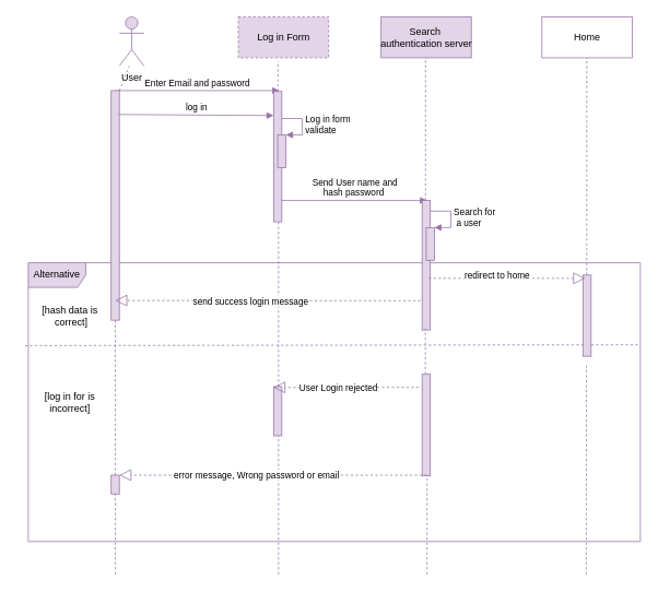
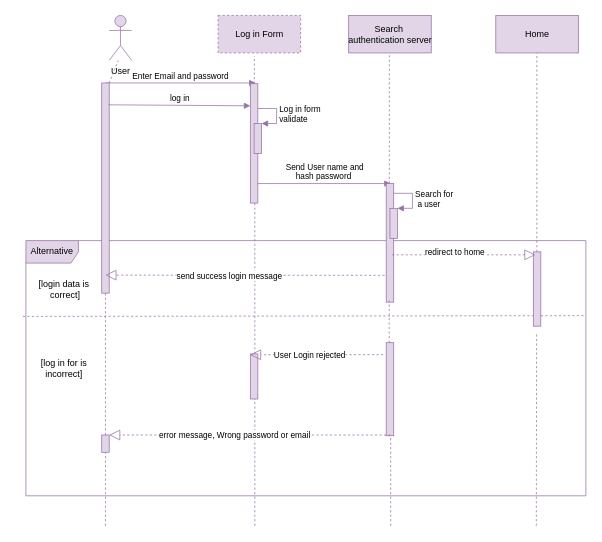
  <mxCell id="0" />
  <mxCell id="1" parent="0" />
  <mxCell id="2" value="Alternative" style="shape=umlFrame;whiteSpace=wrap;html=1;fillColor=#e1d5e7;strokeColor=#9673a6;width=70;height=30;" parent="1" vertex="1"><mxGeometry x="34" y="320" width="746" height="340" as="geometry" /></mxCell>
  <mxCell id="3" value="User" style="shape=umlActor;verticalLabelPosition=bottom;verticalAlign=top;html=1;fillColor=#e1d5e7;strokeColor=#9673a6;" parent="1" vertex="1"><mxGeometry x="145" y="20" width="30" height="60" as="geometry" /></mxCell>
  <mxCell id="4" value="Log in Form" style="html=1;fillColor=#e1d5e7;strokeColor=#9673a6;dashed=1;" parent="1" vertex="1"><mxGeometry x="290" y="20" width="110" height="50" as="geometry" /></mxCell>
  <mxCell id="5" value="Search&amp;nbsp;&lt;br&gt;authentication server" style="html=1;fillColor=#e1d5e7;strokeColor=#9673a6;" parent="1" vertex="1"><mxGeometry x="464" y="20" width="110" height="50" as="geometry" /></mxCell>
- <mxCell id="6" value="Home" style="html=1;fillColor=#ffffff;strokeColor=#9673a6;" parent="1" vertex="1"><mxGeometry x="660" y="20" width="110" height="50" as="geometry" /></mxCell>
+ <mxCell id="6" value="Home" style="html=1;fillColor=#e1d5e7;strokeColor=#9673a6;" parent="1" vertex="1"><mxGeometry x="660" y="20" width="110" height="50" as="geometry" /></mxCell>
  <mxCell id="7" value="" style="endArrow=none;dashed=1;html=1;fillColor=#e1d5e7;strokeColor=#9673a6;" parent="1" source="10" target="3" edge="1"><mxGeometry width="50" height="50" relative="1" as="geometry"><mxPoint x="140" y="982.222" as="sourcePoint" /><mxPoint x="310" y="150" as="targetPoint" /></mxGeometry></mxCell>
  <mxCell id="8" value="" style="endArrow=none;dashed=1;html=1;fillColor=#e1d5e7;strokeColor=#9673a6;entryX=0.439;entryY=1.083;entryDx=0;entryDy=0;entryPerimeter=0;" parent="1" source="12" target="4" edge="1"><mxGeometry width="50" height="50" relative="1" as="geometry"><mxPoint x="339" y="972.222" as="sourcePoint" /><mxPoint x="339" y="100" as="targetPoint" /></mxGeometry></mxCell>
  <mxCell id="9" value="Enter Email and password" style="html=1;verticalAlign=bottom;endArrow=block;fillColor=#e1d5e7;strokeColor=#9673a6;" parent="1" edge="1"><mxGeometry width="80" relative="1" as="geometry"><mxPoint x="140" y="110" as="sourcePoint" /><mxPoint x="340" y="110" as="targetPoint" /></mxGeometry></mxCell>
  <mxCell id="10" value="" style="html=1;points=[];perimeter=orthogonalPerimeter;fillColor=#e1d5e7;strokeColor=#9673a6;" parent="1" vertex="1"><mxGeometry x="135" y="110" width="10" height="280" as="geometry" /></mxCell>
  <mxCell id="11" value="" style="endArrow=none;dashed=1;html=1;fillColor=#e1d5e7;strokeColor=#9673a6;" parent="1" source="41" target="10" edge="1"><mxGeometry width="50" height="50" relative="1" as="geometry"><mxPoint x="140" y="982.222" as="sourcePoint" /><mxPoint x="140" y="80" as="targetPoint" /></mxGeometry></mxCell>
  <mxCell id="12" value="" style="html=1;points=[];perimeter=orthogonalPerimeter;fillColor=#e1d5e7;strokeColor=#9673a6;" parent="1" vertex="1"><mxGeometry x="333" y="111" width="10" height="159" as="geometry" /></mxCell>
  <mxCell id="13" value="" style="endArrow=none;dashed=1;html=1;fillColor=#e1d5e7;strokeColor=#9673a6;" parent="1" source="35" edge="1"><mxGeometry width="50" height="50" relative="1" as="geometry"><mxPoint x="339" y="972.222" as="sourcePoint" /><mxPoint x="339" y="270" as="targetPoint" /></mxGeometry></mxCell>
  <mxCell id="14" value="" style="html=1;points=[];perimeter=orthogonalPerimeter;fillColor=#e1d5e7;strokeColor=#9673a6;" parent="1" vertex="1"><mxGeometry x="338" y="164" width="10" height="40" as="geometry" /></mxCell>
  <mxCell id="15" value="Log in form&amp;nbsp;&lt;br&gt;validate" style="edgeStyle=orthogonalEdgeStyle;html=1;align=left;spacingLeft=2;endArrow=block;rounded=0;entryX=1;entryY=0;fillColor=#e1d5e7;strokeColor=#9673a6;" parent="1" target="14" edge="1"><mxGeometry relative="1" as="geometry"><mxPoint x="343" y="144" as="sourcePoint" /><Array as="points"><mxPoint x="368" y="144" /></Array></mxGeometry></mxCell>
  <mxCell id="16" value="" style="endArrow=none;dashed=1;html=1;fillColor=#e1d5e7;strokeColor=#9673a6;entryX=0.439;entryY=1.083;entryDx=0;entryDy=0;entryPerimeter=0;" parent="1" source="18" edge="1"><mxGeometry width="50" height="50" relative="1" as="geometry"><mxPoint x="519.8" y="844.582" as="sourcePoint" /><mxPoint x="518.19" y="70" as="targetPoint" /></mxGeometry></mxCell>
  <mxCell id="17" value="Send User name and &lt;br&gt;hash password&amp;nbsp;" style="html=1;verticalAlign=bottom;endArrow=block;fillColor=#e1d5e7;strokeColor=#9673a6;" parent="1" edge="1"><mxGeometry width="80" relative="1" as="geometry"><mxPoint x="343" y="244" as="sourcePoint" /><mxPoint x="520" y="244" as="targetPoint" /></mxGeometry></mxCell>
  <mxCell id="18" value="" style="html=1;points=[];perimeter=orthogonalPerimeter;fillColor=#e1d5e7;strokeColor=#9673a6;" parent="1" vertex="1"><mxGeometry x="514" y="244" width="10" height="158" as="geometry" /></mxCell>
  <mxCell id="19" value="" style="endArrow=none;dashed=1;html=1;fillColor=#e1d5e7;strokeColor=#9673a6;" parent="1" source="33" edge="1"><mxGeometry width="50" height="50" relative="1" as="geometry"><mxPoint x="519.8" y="844.582" as="sourcePoint" /><mxPoint x="518" y="400" as="targetPoint" /></mxGeometry></mxCell>
  <mxCell id="20" value="" style="endArrow=none;dashed=1;html=1;fillColor=#e1d5e7;strokeColor=#9673a6;" parent="1" edge="1"><mxGeometry width="50" height="50" relative="1" as="geometry"><mxPoint x="30" y="421" as="sourcePoint" /><mxPoint x="780" y="420" as="targetPoint" /></mxGeometry></mxCell>
- <mxCell id="21" value="[hash data is&lt;br&gt;&amp;nbsp;correct]" style="text;html=1;strokeColor=none;fillColor=none;align=center;verticalAlign=middle;whiteSpace=wrap;rounded=0;" parent="1" vertex="1"><mxGeometry x="25" y="374.5" width="120" height="20" as="geometry" /></mxCell>
+ <mxCell id="21" value="[login data is&lt;br&gt;&amp;nbsp;correct]" style="text;html=1;strokeColor=none;fillColor=none;align=center;verticalAlign=middle;whiteSpace=wrap;rounded=0;" parent="1" vertex="1"><mxGeometry x="25" y="374.5" width="120" height="20" as="geometry" /></mxCell>
  <mxCell id="22" value="[log in for is &lt;br&gt;incorrect]" style="text;html=1;strokeColor=none;fillColor=none;align=center;verticalAlign=middle;whiteSpace=wrap;rounded=0;" parent="1" vertex="1"><mxGeometry y="480" width="130" height="20" as="geometry" x="20" /></mxCell>
  <mxCell id="23" value="" style="endArrow=none;dashed=1;html=1;fillColor=#e1d5e7;strokeColor=#9673a6;entryX=0.439;entryY=1.083;entryDx=0;entryDy=0;entryPerimeter=0;" parent="1" source="24" edge="1"><mxGeometry width="50" height="50" relative="1" as="geometry"><mxPoint x="715" y="677.143" as="sourcePoint" /><mxPoint x="714.71" y="70" as="targetPoint" /></mxGeometry></mxCell>
  <mxCell id="24" value="" style="html=1;points=[];perimeter=orthogonalPerimeter;fillColor=#e1d5e7;strokeColor=#9673a6;" parent="1" vertex="1"><mxGeometry x="710" y="335" width="10" height="99" as="geometry" /></mxCell>
  <mxCell id="25" value="" style="endArrow=none;dashed=1;html=1;fillColor=#e1d5e7;strokeColor=#9673a6;entryX=0.439;entryY=1.083;entryDx=0;entryDy=0;entryPerimeter=0;" parent="1" target="24" edge="1"><mxGeometry width="50" height="50" relative="1" as="geometry"><mxPoint x="714" y="700" as="sourcePoint" /><mxPoint x="714.71" y="70" as="targetPoint" /></mxGeometry></mxCell>
  <mxCell id="26" value="log in" style="html=1;verticalAlign=bottom;endArrow=block;fillColor=#e1d5e7;strokeColor=#9673a6;exitX=0.9;exitY=0.104;exitDx=0;exitDy=0;exitPerimeter=0;" parent="1" source="10" edge="1"><mxGeometry width="80" relative="1" as="geometry"><mxPoint x="150" y="140" as="sourcePoint" /><mxPoint x="333" y="140.43" as="targetPoint" /></mxGeometry></mxCell>
  <mxCell id="27" value="" style="html=1;points=[];perimeter=orthogonalPerimeter;fillColor=#e1d5e7;strokeColor=#9673a6;" parent="1" vertex="1"><mxGeometry x="519" y="277" width="10" height="40" as="geometry" /></mxCell>
  <mxCell id="28" value="Search for&lt;br&gt;&amp;nbsp;a user" style="edgeStyle=orthogonalEdgeStyle;html=1;align=left;spacingLeft=2;endArrow=block;rounded=0;entryX=1;entryY=0;fillColor=#e1d5e7;strokeColor=#9673a6;" parent="1" target="27" edge="1"><mxGeometry relative="1" as="geometry"><mxPoint x="524" y="257" as="sourcePoint" /><Array as="points"><mxPoint x="549" y="257" /></Array></mxGeometry></mxCell>
  <mxCell id="29" value="" style="endArrow=block;dashed=1;endFill=0;endSize=12;html=1;entryX=0.267;entryY=0.04;entryDx=0;entryDy=0;entryPerimeter=0;fillColor=#e1d5e7;strokeColor=#9673a6;exitX=0.8;exitY=0.601;exitDx=0;exitDy=0;exitPerimeter=0;rounded=1;" parent="1" source="18" target="24" edge="1"><mxGeometry width="160" relative="1" as="geometry"><mxPoint x="530" y="340" as="sourcePoint" /><mxPoint x="690" y="340" as="targetPoint" /></mxGeometry></mxCell>
  <mxCell id="30" value="redirect to home&amp;nbsp;" style="edgeLabel;html=1;align=center;verticalAlign=middle;resizable=0;points=[];" parent="29" vertex="1" connectable="0"><mxGeometry x="-0.117" y="3" relative="1" as="geometry"><mxPoint as="offset" /></mxGeometry></mxCell>
  <mxCell id="31" value="" style="endArrow=block;dashed=1;endFill=0;endSize=12;html=1;exitX=-0.2;exitY=0.774;exitDx=0;exitDy=0;exitPerimeter=0;fillColor=#e1d5e7;strokeColor=#9673a6;" parent="1" source="18" edge="1"><mxGeometry width="160" relative="1" as="geometry"><mxPoint x="280" y="300" as="sourcePoint" /><mxPoint x="140" y="366" as="targetPoint" /></mxGeometry></mxCell>
  <mxCell id="32" value="send success login message" style="edgeLabel;html=1;align=center;verticalAlign=middle;resizable=0;points=[];" parent="31" vertex="1" connectable="0"><mxGeometry x="0.117" relative="1" as="geometry"><mxPoint as="offset" /></mxGeometry></mxCell>
  <mxCell id="33" value="" style="html=1;points=[];perimeter=orthogonalPerimeter;fillColor=#e1d5e7;strokeColor=#9673a6;" parent="1" vertex="1"><mxGeometry x="514" y="456" width="10" height="124" as="geometry" /></mxCell>
  <mxCell id="34" value="" style="endArrow=none;dashed=1;html=1;fillColor=#e1d5e7;strokeColor=#9673a6;" parent="1" target="33" edge="1"><mxGeometry width="50" height="50" relative="1" as="geometry"><mxPoint x="520" y="700" as="sourcePoint" /><mxPoint x="518" y="400" as="targetPoint" /></mxGeometry></mxCell>
  <mxCell id="35" value="" style="html=1;points=[];perimeter=orthogonalPerimeter;fillColor=#e1d5e7;strokeColor=#9673a6;" parent="1" vertex="1"><mxGeometry x="333" y="471" width="10" height="60" as="geometry" /></mxCell>
  <mxCell id="36" value="" style="endArrow=none;dashed=1;html=1;fillColor=#e1d5e7;strokeColor=#9673a6;" parent="1" target="35" edge="1"><mxGeometry width="50" height="50" relative="1" as="geometry"><mxPoint x="339" y="700" as="sourcePoint" /><mxPoint x="339" y="270" as="targetPoint" /></mxGeometry></mxCell>
  <mxCell id="37" value="" style="endArrow=block;dashed=1;endFill=0;endSize=12;html=1;fillColor=#e1d5e7;strokeColor=#9673a6;entryX=-0.033;entryY=-0.015;entryDx=0;entryDy=0;entryPerimeter=0;" parent="1" edge="1"><mxGeometry width="160" relative="1" as="geometry"><mxPoint x="510" y="472" as="sourcePoint" /><mxPoint x="332.67" y="472.1" as="targetPoint" /></mxGeometry></mxCell>
  <mxCell id="38" value="User Login rejected" style="edgeLabel;html=1;align=center;verticalAlign=middle;resizable=0;points=[];" parent="37" vertex="1" connectable="0"><mxGeometry x="0.117" relative="1" as="geometry"><mxPoint as="offset" /></mxGeometry></mxCell>
  <mxCell id="39" value="" style="endArrow=block;dashed=1;endFill=0;endSize=12;html=1;fillColor=#e1d5e7;strokeColor=#9673a6;entryX=-0.033;entryY=-0.015;entryDx=0;entryDy=0;entryPerimeter=0;" parent="1" edge="1"><mxGeometry width="160" relative="1" as="geometry"><mxPoint x="520" y="579" as="sourcePoint" /><mxPoint x="145" y="578.995" as="targetPoint" /></mxGeometry></mxCell>
  <mxCell id="40" value="error message, Wrong password or email" style="edgeLabel;html=1;align=center;verticalAlign=middle;resizable=0;points=[];" parent="39" vertex="1" connectable="0"><mxGeometry x="0.117" relative="1" as="geometry"><mxPoint as="offset" /></mxGeometry></mxCell>
  <mxCell id="41" value="" style="html=1;points=[];perimeter=orthogonalPerimeter;fillColor=#e1d5e7;strokeColor=#9673a6;" parent="1" vertex="1"><mxGeometry x="135" y="579" width="10" height="23" as="geometry" /></mxCell>
  <mxCell id="42" value="" style="endArrow=none;dashed=1;html=1;fillColor=#e1d5e7;strokeColor=#9673a6;" parent="1" target="41" edge="1"><mxGeometry width="50" height="50" relative="1" as="geometry"><mxPoint x="140" y="700" as="sourcePoint" /><mxPoint x="140" y="390" as="targetPoint" /></mxGeometry></mxCell>
